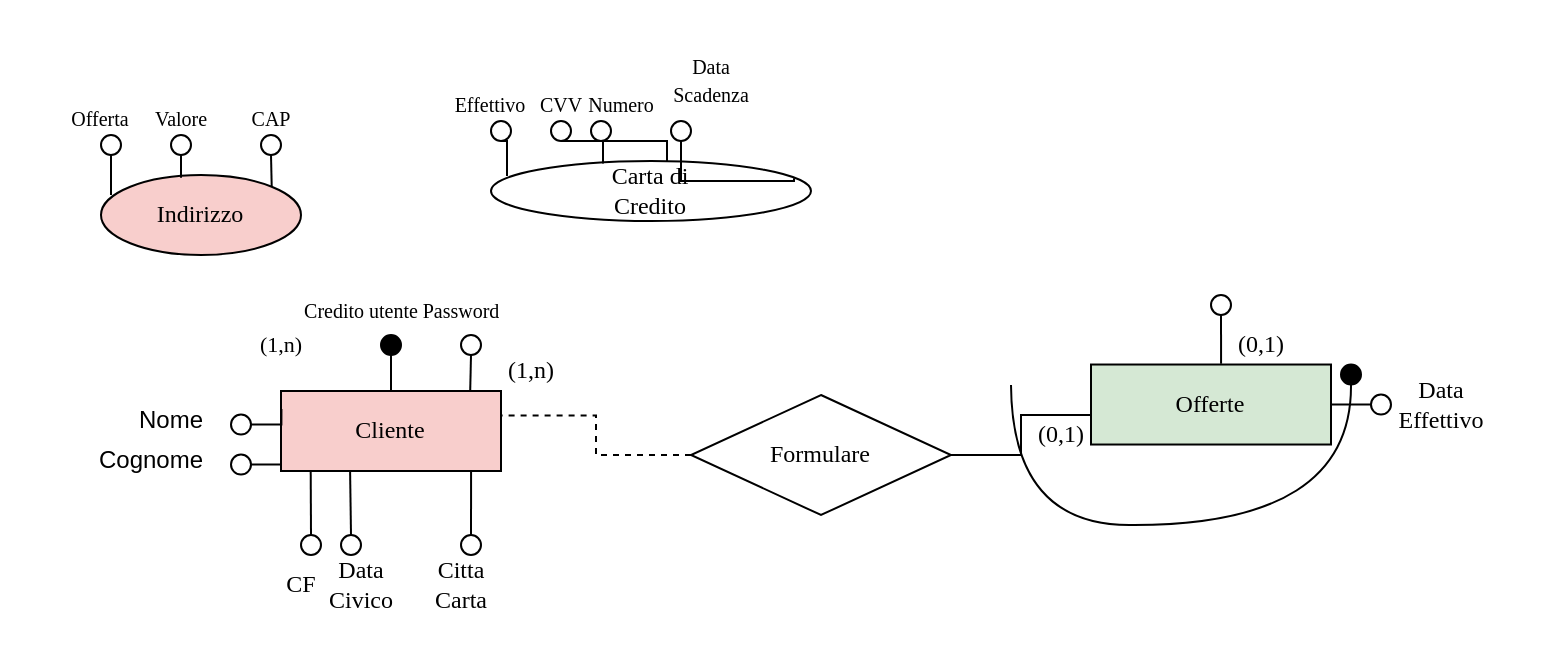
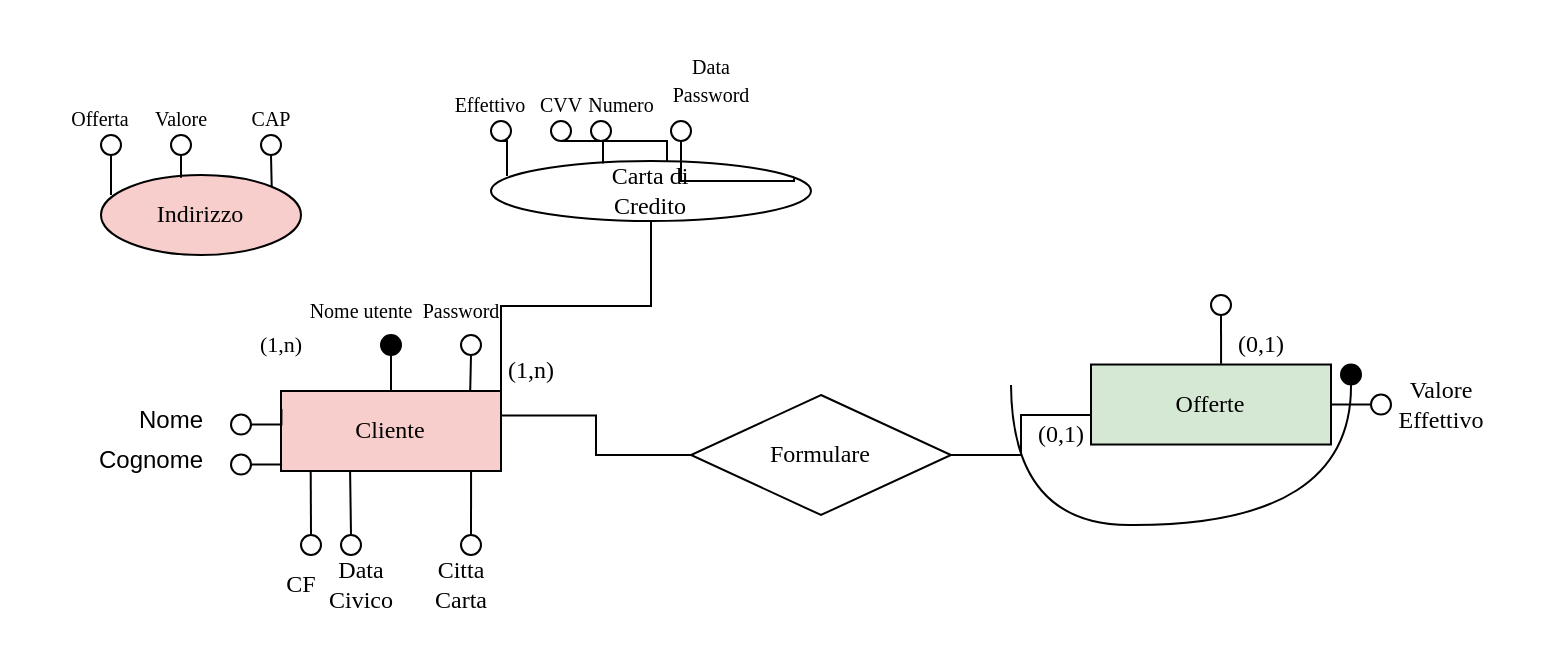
  <mxCell id="0" />
  <mxCell id="1" parent="0" />
+ <mxCell id="2" style="edgeStyle=orthogonalEdgeStyle;rounded=0;orthogonalLoop=1;jettySize=auto;html=1;exitX=1;exitY=0;exitDx=0;exitDy=0;entryX=0.5;entryY=1;entryDx=0;entryDy=0;endArrow=none;startFill=0;" edge="1" parent="1" source="4" target="5"><mxGeometry relative="1" as="geometry" /></mxCell>
  <mxCell id="3" style="edgeStyle=orthogonalEdgeStyle;rounded=0;orthogonalLoop=1;jettySize=auto;html=1;exitX=0.5;exitY=0;exitDx=0;exitDy=0;entryX=0.5;entryY=1;entryDx=0;entryDy=0;endArrow=none;startFill=0;" edge="1" parent="1" source="4" target="32"><mxGeometry relative="1" as="geometry" /></mxCell>
  <mxCell id="4" value="&lt;font&gt;Cliente&lt;/font&gt;" style="whiteSpace=wrap;html=1;align=center;fontFamily=Times New Roman;fillColor=#f8cecc;" parent="1" vertex="1"><mxGeometry x="140" y="195" width="110" height="40" as="geometry" /></mxCell>
  <mxCell id="5" value="&lt;font&gt;Carta di&lt;br&gt;Credito&lt;/font&gt;" style="ellipse;whiteSpace=wrap;html=1;align=center;fontFamily=Times New Roman;" parent="1" vertex="1"><mxGeometry x="245" y="80" width="160" height="30" as="geometry" /></mxCell>
  <mxCell id="6" value="" style="ellipse;whiteSpace=wrap;html=1;aspect=fixed;fontFamily=Times New Roman;" parent="1" vertex="1"><mxGeometry x="245" y="60" width="10" height="10" as="geometry" /></mxCell>
  <mxCell id="7" value="" style="ellipse;whiteSpace=wrap;html=1;aspect=fixed;fontFamily=Times New Roman;" parent="1" vertex="1"><mxGeometry x="275" y="60" width="10" height="10" as="geometry" /></mxCell>
  <mxCell id="8" style="edgeStyle=orthogonalEdgeStyle;rounded=0;orthogonalLoop=1;jettySize=auto;html=1;exitX=0.5;exitY=1;exitDx=0;exitDy=0;entryX=0.05;entryY=0.25;entryDx=0;entryDy=0;entryPerimeter=0;endArrow=none;startFill=0;fontFamily=Times New Roman;" parent="1" source="6" target="5" edge="1"><mxGeometry relative="1" as="geometry" /></mxCell>
  <mxCell id="9" style="edgeStyle=orthogonalEdgeStyle;rounded=0;orthogonalLoop=1;jettySize=auto;html=1;exitX=0.5;exitY=1;exitDx=0;exitDy=0;entryX=0.35;entryY=0.041;entryDx=0;entryDy=0;entryPerimeter=0;endArrow=none;startFill=0;fontFamily=Times New Roman;" parent="1" source="7" target="5" edge="1"><mxGeometry relative="1" as="geometry" /></mxCell>
  <mxCell id="10" value="" style="ellipse;whiteSpace=wrap;html=1;aspect=fixed;fontFamily=Times New Roman;" parent="1" vertex="1"><mxGeometry x="295" y="60" width="10" height="10" as="geometry" /></mxCell>
  <mxCell id="11" value="" style="ellipse;whiteSpace=wrap;html=1;aspect=fixed;fontFamily=Times New Roman;" parent="1" vertex="1"><mxGeometry x="335" y="60" width="10" height="10" as="geometry" /></mxCell>
  <mxCell id="12" style="edgeStyle=orthogonalEdgeStyle;rounded=0;orthogonalLoop=1;jettySize=auto;html=1;exitX=0.5;exitY=1;exitDx=0;exitDy=0;entryX=0.55;entryY=0.003;entryDx=0;entryDy=0;entryPerimeter=0;endArrow=none;startFill=0;fontFamily=Times New Roman;" parent="1" source="10" target="5" edge="1"><mxGeometry relative="1" as="geometry" /></mxCell>
  <mxCell id="13" value="&lt;font style=&quot;font-size: 10px;&quot;&gt;Effettivo&lt;/font&gt;" style="text;html=1;align=center;verticalAlign=middle;whiteSpace=wrap;rounded=0;fontFamily=Times New Roman;fontSize=12;fontColor=default;labelBackgroundColor=default;" parent="1" vertex="1"><mxGeometry x="215" y="37" width="60" height="30" as="geometry" /></mxCell>
  <mxCell id="14" value="&lt;font&gt;CVV&lt;/font&gt;" style="text;html=1;align=center;verticalAlign=middle;resizable=0;points=[];autosize=1;strokeColor=none;fillColor=none;fontFamily=Times New Roman;fontSize=10;fontColor=default;labelBackgroundColor=default;" parent="1" vertex="1"><mxGeometry x="260" y="37" width="40" height="30" as="geometry" /></mxCell>
  <mxCell id="15" value="&lt;font&gt;Numero&lt;/font&gt;" style="text;html=1;align=center;verticalAlign=middle;resizable=0;points=[];autosize=1;strokeColor=none;fillColor=none;fontFamily=Times New Roman;fontSize=10;fontColor=default;labelBackgroundColor=default;" parent="1" vertex="1"><mxGeometry x="280" y="37" width="60" height="30" as="geometry" /></mxCell>
  <mxCell id="16" value="" style="ellipse;whiteSpace=wrap;html=1;aspect=fixed;fontFamily=Times New Roman;" parent="1" vertex="1"><mxGeometry x="230" y="267" width="10" height="10" as="geometry" /></mxCell>
  <mxCell id="17" value="" style="ellipse;whiteSpace=wrap;html=1;aspect=fixed;fontFamily=Times New Roman;" parent="1" vertex="1"><mxGeometry x="170" y="267" width="10" height="10" as="geometry" /></mxCell>
  <mxCell id="18" value="" style="ellipse;whiteSpace=wrap;html=1;aspect=fixed;fillColor=#FFFFFF;fontFamily=Times New Roman;" parent="1" vertex="1"><mxGeometry x="150" y="267" width="10" height="10" as="geometry" /></mxCell>
  <mxCell id="19" style="edgeStyle=orthogonalEdgeStyle;shape=connector;rounded=0;orthogonalLoop=1;jettySize=auto;html=1;exitX=0.5;exitY=0;exitDx=0;exitDy=0;entryX=0.135;entryY=0.99;entryDx=0;entryDy=0;entryPerimeter=0;strokeColor=default;align=center;verticalAlign=middle;fontFamily=Times New Roman;fontSize=7;fontColor=default;labelBackgroundColor=default;autosize=1;resizable=0;startFill=0;endArrow=none;" parent="1" source="18" target="4" edge="1"><mxGeometry relative="1" as="geometry" /></mxCell>
  <mxCell id="20" value="&lt;font&gt;CF&lt;/font&gt;" style="text;html=1;align=center;verticalAlign=middle;resizable=0;points=[];autosize=1;strokeColor=none;fillColor=none;fontFamily=Times New Roman;fontSize=12;fontColor=default;labelBackgroundColor=default;" parent="1" vertex="1"><mxGeometry x="130" y="277" width="40" height="30" as="geometry" /></mxCell>
  <mxCell id="21" style="edgeStyle=orthogonalEdgeStyle;shape=connector;rounded=0;orthogonalLoop=1;jettySize=auto;html=1;exitX=0.5;exitY=0;exitDx=0;exitDy=0;entryX=0.314;entryY=0.988;entryDx=0;entryDy=0;entryPerimeter=0;strokeColor=default;align=center;verticalAlign=middle;fontFamily=Times New Roman;fontSize=7;fontColor=default;labelBackgroundColor=default;autosize=1;resizable=0;startFill=0;endArrow=none;" parent="1" source="17" target="4" edge="1"><mxGeometry relative="1" as="geometry" /></mxCell>
  <mxCell id="22" value="&lt;font&gt;Data&lt;br&gt;Civico&lt;/font&gt;" style="text;html=1;align=center;verticalAlign=middle;resizable=0;points=[];autosize=1;strokeColor=none;fillColor=none;fontFamily=Times New Roman;fontSize=12;fontColor=default;labelBackgroundColor=default;" parent="1" vertex="1"><mxGeometry x="150" y="272" width="60" height="40" as="geometry" /></mxCell>
  <mxCell id="23" value="&lt;font&gt;Citta&lt;br&gt;Carta&lt;/font&gt;" style="text;html=1;align=center;verticalAlign=middle;resizable=0;points=[];autosize=1;strokeColor=none;fillColor=none;fontFamily=Times New Roman;fontSize=12;fontColor=default;labelBackgroundColor=default;" parent="1" vertex="1"><mxGeometry x="200" y="272" width="60" height="40" as="geometry" /></mxCell>
  <mxCell id="24" style="edgeStyle=orthogonalEdgeStyle;shape=connector;rounded=0;orthogonalLoop=1;jettySize=auto;html=1;exitX=1;exitY=0.5;exitDx=0;exitDy=0;entryX=0;entryY=0.75;entryDx=0;entryDy=0;strokeColor=default;align=center;verticalAlign=middle;fontFamily=Times New Roman;fontSize=11;fontColor=default;labelBackgroundColor=default;startFill=0;endArrow=none;" parent="1" source="25" target="4" edge="1"><mxGeometry relative="1" as="geometry" /></mxCell>
  <mxCell id="25" value="" style="ellipse;whiteSpace=wrap;html=1;aspect=fixed;fontFamily=Times New Roman;" parent="1" vertex="1"><mxGeometry x="115" y="226.76" width="10" height="10" as="geometry" /></mxCell>
  <mxCell id="26" style="edgeStyle=orthogonalEdgeStyle;shape=connector;rounded=0;orthogonalLoop=1;jettySize=auto;html=1;exitX=0.5;exitY=0;exitDx=0;exitDy=0;entryX=0.864;entryY=1.002;entryDx=0;entryDy=0;entryPerimeter=0;strokeColor=default;align=center;verticalAlign=middle;fontFamily=Times New Roman;fontSize=11;fontColor=default;labelBackgroundColor=default;startFill=0;endArrow=none;" parent="1" source="16" target="4" edge="1"><mxGeometry relative="1" as="geometry" /></mxCell>
  <mxCell id="27" value="" style="ellipse;whiteSpace=wrap;html=1;aspect=fixed;fontFamily=Times New Roman;" parent="1" vertex="1"><mxGeometry x="115" y="206.76" width="10" height="10" as="geometry" /></mxCell>
  <mxCell id="28" style="edgeStyle=orthogonalEdgeStyle;shape=connector;rounded=0;orthogonalLoop=1;jettySize=auto;html=1;exitX=1;exitY=0.5;exitDx=0;exitDy=0;entryX=0.002;entryY=0.224;entryDx=0;entryDy=0;entryPerimeter=0;strokeColor=default;align=center;verticalAlign=middle;fontFamily=Times New Roman;fontSize=11;fontColor=default;labelBackgroundColor=default;startFill=0;endArrow=none;" parent="1" source="27" target="4" edge="1"><mxGeometry relative="1" as="geometry" /></mxCell>
  <mxCell id="29" value="&lt;font&gt;(1,n)&lt;/font&gt;" style="text;html=1;align=center;verticalAlign=middle;resizable=0;points=[];autosize=1;strokeColor=none;fillColor=none;fontFamily=Times New Roman;fontSize=12;fontColor=default;labelBackgroundColor=default;" parent="1" vertex="1"><mxGeometry x="240" y="170" width="50" height="30" as="geometry" /></mxCell>
  <mxCell id="30" style="edgeStyle=orthogonalEdgeStyle;rounded=0;orthogonalLoop=1;jettySize=auto;html=1;exitX=0.5;exitY=1;exitDx=0;exitDy=0;entryX=0.947;entryY=0.288;entryDx=0;entryDy=0;entryPerimeter=0;endArrow=none;startFill=0;fontFamily=Times New Roman;" parent="1" source="11" target="5" edge="1"><mxGeometry relative="1" as="geometry" /></mxCell>
  <mxCell id="31" value="&lt;font&gt;Password&lt;/font&gt;" style="text;html=1;align=center;verticalAlign=middle;resizable=0;points=[];autosize=1;strokeColor=none;fillColor=none;fontSize=10;fontFamily=Times New Roman;" parent="1" vertex="1"><mxGeometry x="200" y="140" width="60" height="30" as="geometry" /></mxCell>
  <mxCell id="32" value="" style="ellipse;whiteSpace=wrap;html=1;aspect=fixed;fillColor=#000000;fontFamily=Times New Roman;" parent="1" vertex="1"><mxGeometry x="190" y="167" width="10" height="10" as="geometry" /></mxCell>
  <mxCell id="33" value="" style="ellipse;whiteSpace=wrap;html=1;aspect=fixed;fontFamily=Times New Roman;" parent="1" vertex="1"><mxGeometry x="230" y="167" width="10" height="10" as="geometry" /></mxCell>
- <mxCell id="34" value="Credito utente" style="text;html=1;align=center;verticalAlign=middle;resizable=0;points=[];autosize=1;strokeColor=none;fillColor=none;fontFamily=Times New Roman;fontSize=10;fontColor=default;labelBackgroundColor=default;" parent="1" vertex="1"><mxGeometry x="145" y="140" width="70" height="30" as="geometry" /></mxCell>
- <mxCell id="35" value="&lt;span style=&quot;font-family: &amp;quot;Times New Roman&amp;quot;; font-size: 10px;&quot;&gt;Data&lt;/span&gt;&lt;br style=&quot;font-family: &amp;quot;Times New Roman&amp;quot;; font-size: 10px;&quot;&gt;&lt;span style=&quot;font-family: &amp;quot;Times New Roman&amp;quot;; font-size: 10px;&quot;&gt;Scadenza&lt;/span&gt;" style="text;html=1;align=center;verticalAlign=middle;resizable=0;points=[];autosize=1;strokeColor=none;fillColor=none;fontFamily=Helvetica;fontSize=11;fontColor=default;labelBackgroundColor=default;" parent="1" vertex="1"><mxGeometry x="325" y="20" width="60" height="40" as="geometry" /></mxCell>
+ <mxCell id="34" value="Nome utente" style="text;html=1;align=center;verticalAlign=middle;resizable=0;points=[];autosize=1;strokeColor=none;fillColor=none;fontFamily=Times New Roman;fontSize=10;fontColor=default;labelBackgroundColor=default;" parent="1" vertex="1"><mxGeometry x="145" y="140" width="70" height="30" as="geometry" /></mxCell>
+ <mxCell id="35" value="&lt;span style=&quot;font-family: &amp;quot;Times New Roman&amp;quot;; font-size: 10px;&quot;&gt;Data&lt;/span&gt;&lt;br style=&quot;font-family: &amp;quot;Times New Roman&amp;quot;; font-size: 10px;&quot;&gt;&lt;span style=&quot;font-family: &amp;quot;Times New Roman&amp;quot;; font-size: 10px;&quot;&gt;Password&lt;/span&gt;" style="text;html=1;align=center;verticalAlign=middle;resizable=0;points=[];autosize=1;strokeColor=none;fillColor=none;fontFamily=Helvetica;fontSize=11;fontColor=default;labelBackgroundColor=default;" parent="1" vertex="1"><mxGeometry x="325" y="20" width="60" height="40" as="geometry" /></mxCell>
  <mxCell id="36" value="" style="ellipse;whiteSpace=wrap;html=1;aspect=fixed;fontFamily=Times New Roman;" vertex="1" parent="1"><mxGeometry x="605" y="147" width="10" height="10" as="geometry" /></mxCell>
  <mxCell id="37" value="&lt;font style=&quot;&quot;&gt;Formulare&lt;/font&gt;" style="shape=rhombus;perimeter=rhombusPerimeter;whiteSpace=wrap;html=1;align=center;fontFamily=Times New Roman;" vertex="1" parent="1"><mxGeometry x="345" y="197" width="130" height="60" as="geometry" /></mxCell>
  <mxCell id="38" value="&lt;font&gt;Offerte&lt;/font&gt;" style="whiteSpace=wrap;html=1;align=center;fontFamily=Times New Roman;fillColor=#d5e8d4;" vertex="1" parent="1"><mxGeometry x="545" y="181.76" width="120" height="40" as="geometry" /></mxCell>
  <mxCell id="39" style="edgeStyle=orthogonalEdgeStyle;shape=connector;rounded=0;orthogonalLoop=1;jettySize=auto;html=1;exitX=0;exitY=0.5;exitDx=0;exitDy=0;entryX=1;entryY=0.5;entryDx=0;entryDy=0;strokeColor=default;align=center;verticalAlign=middle;fontFamily=Times New Roman;fontSize=11;fontColor=default;labelBackgroundColor=default;startFill=0;endArrow=none;" edge="1" parent="1" source="40" target="38"><mxGeometry relative="1" as="geometry" /></mxCell>
  <mxCell id="40" value="" style="ellipse;whiteSpace=wrap;html=1;aspect=fixed;fontFamily=Times New Roman;" vertex="1" parent="1"><mxGeometry x="685" y="196.76" width="10" height="10" as="geometry" /></mxCell>
- <mxCell id="41" value="&lt;font&gt;Data&lt;br&gt;Effettivo&lt;/font&gt;" style="text;html=1;align=center;verticalAlign=middle;resizable=0;points=[];autosize=1;strokeColor=none;fillColor=none;fontFamily=Times New Roman;fontSize=12;fontColor=default;labelBackgroundColor=default;" vertex="1" parent="1"><mxGeometry x="685" y="181.76" width="70" height="40" as="geometry" /></mxCell>
+ <mxCell id="41" value="&lt;font&gt;Valore&lt;br&gt;Effettivo&lt;/font&gt;" style="text;html=1;align=center;verticalAlign=middle;resizable=0;points=[];autosize=1;strokeColor=none;fillColor=none;fontFamily=Times New Roman;fontSize=12;fontColor=default;labelBackgroundColor=default;" vertex="1" parent="1"><mxGeometry x="685" y="181.76" width="70" height="40" as="geometry" /></mxCell>
  <mxCell id="42" style="edgeStyle=orthogonalEdgeStyle;shape=connector;rounded=0;orthogonalLoop=1;jettySize=auto;html=1;exitX=1;exitY=0.5;exitDx=0;exitDy=0;entryX=-0.004;entryY=0.63;entryDx=0;entryDy=0;entryPerimeter=0;strokeColor=default;align=center;verticalAlign=middle;fontFamily=Times New Roman;fontSize=11;fontColor=default;labelBackgroundColor=default;startFill=0;endArrow=none;" edge="1" parent="1" source="37" target="38"><mxGeometry relative="1" as="geometry" /></mxCell>
  <mxCell id="43" value="&lt;font&gt;(0,1)&lt;/font&gt;" style="text;html=1;align=center;verticalAlign=middle;resizable=0;points=[];autosize=1;strokeColor=none;fillColor=none;fontFamily=Times New Roman;fontSize=12;fontColor=default;labelBackgroundColor=default;" vertex="1" parent="1"><mxGeometry x="505" y="202.4" width="50" height="30" as="geometry" /></mxCell>
  <mxCell id="44" style="edgeStyle=orthogonalEdgeStyle;shape=connector;rounded=0;orthogonalLoop=1;jettySize=auto;html=1;exitX=0.5;exitY=1;exitDx=0;exitDy=0;strokeColor=default;align=center;verticalAlign=middle;fontFamily=Times New Roman;fontSize=11;fontColor=default;labelBackgroundColor=default;startFill=0;endArrow=none;entryX=0.542;entryY=-0.01;entryDx=0;entryDy=0;entryPerimeter=0;" edge="1" parent="1" source="36" target="38"><mxGeometry relative="1" as="geometry"><mxPoint x="610" y="177" as="targetPoint" /></mxGeometry></mxCell>
  <mxCell id="45" value="&lt;font&gt;(0,1)&lt;/font&gt;" style="text;html=1;align=center;verticalAlign=middle;resizable=0;points=[];autosize=1;strokeColor=none;fillColor=none;fontSize=12;fontFamily=Times New Roman;" vertex="1" parent="1"><mxGeometry x="605" y="157.4" width="50" height="30" as="geometry" /></mxCell>
  <mxCell id="46" value="" style="ellipse;whiteSpace=wrap;html=1;aspect=fixed;fontFamily=Times New Roman;fillColor=#000000;" vertex="1" parent="1"><mxGeometry x="670" y="181.76" width="10" height="10" as="geometry" /></mxCell>
  <mxCell id="47" value="" style="endArrow=none;html=1;rounded=0;edgeStyle=orthogonalEdgeStyle;curved=1;" edge="1" parent="1"><mxGeometry width="50" height="50" relative="1" as="geometry"><mxPoint x="565" y="262" as="sourcePoint" /><mxPoint x="675" y="192" as="targetPoint" /></mxGeometry></mxCell>
  <mxCell id="48" value="" style="endArrow=none;html=1;rounded=0;edgeStyle=orthogonalEdgeStyle;curved=1;" edge="1" parent="1"><mxGeometry width="50" height="50" relative="1" as="geometry"><mxPoint x="565" y="262" as="sourcePoint" /><mxPoint x="505" y="192" as="targetPoint" /></mxGeometry></mxCell>
  <mxCell id="49" value="Nome" style="text;html=1;align=center;verticalAlign=middle;resizable=0;points=[];autosize=1;strokeColor=none;fillColor=none;" vertex="1" parent="1"><mxGeometry x="55" y="195" width="60" height="30" as="geometry" /></mxCell>
  <mxCell id="50" value="Cognome" style="text;html=1;align=center;verticalAlign=middle;resizable=0;points=[];autosize=1;strokeColor=none;fillColor=none;" vertex="1" parent="1"><mxGeometry x="35" y="215" width="80" height="30" as="geometry" /></mxCell>
  <mxCell id="51" style="edgeStyle=orthogonalEdgeStyle;rounded=0;orthogonalLoop=1;jettySize=auto;html=1;exitX=0.5;exitY=1;exitDx=0;exitDy=0;entryX=0.86;entryY=0;entryDx=0;entryDy=0;entryPerimeter=0;fontFamily=Times New Roman;endArrow=none;startFill=0;" edge="1" parent="1" source="33" target="4"><mxGeometry relative="1" as="geometry" /></mxCell>
  <mxCell id="52" value="Indirizzo" style="ellipse;whiteSpace=wrap;html=1;align=center;fontFamily=Times New Roman;fillColor=#f8cecc;" vertex="1" parent="1"><mxGeometry x="50" y="87" width="100" height="40" as="geometry" /></mxCell>
  <mxCell id="53" value="" style="ellipse;whiteSpace=wrap;html=1;aspect=fixed;fontFamily=Times New Roman;" vertex="1" parent="1"><mxGeometry x="50" y="67" width="10" height="10" as="geometry" /></mxCell>
  <mxCell id="54" value="" style="ellipse;whiteSpace=wrap;html=1;aspect=fixed;fontFamily=Times New Roman;" vertex="1" parent="1"><mxGeometry x="130" y="67" width="10" height="10" as="geometry" /></mxCell>
  <mxCell id="55" style="edgeStyle=orthogonalEdgeStyle;rounded=0;orthogonalLoop=1;jettySize=auto;html=1;exitX=0.5;exitY=1;exitDx=0;exitDy=0;entryX=0.05;entryY=0.25;entryDx=0;entryDy=0;entryPerimeter=0;endArrow=none;startFill=0;fontFamily=Times New Roman;" edge="1" parent="1" source="53" target="52"><mxGeometry relative="1" as="geometry" /></mxCell>
  <mxCell id="56" style="edgeStyle=orthogonalEdgeStyle;rounded=0;orthogonalLoop=1;jettySize=auto;html=1;exitX=0.5;exitY=1;exitDx=0;exitDy=0;entryX=1;entryY=0;entryDx=0;entryDy=0;endArrow=none;startFill=0;fontFamily=Times New Roman;" edge="1" parent="1" target="52"><mxGeometry relative="1" as="geometry"><mxPoint x="135" as="sourcePoint" y="77" /><mxPoint x="135" y="88.64" as="targetPoint" /></mxGeometry></mxCell>
  <mxCell id="57" value="" style="ellipse;whiteSpace=wrap;html=1;aspect=fixed;fontFamily=Times New Roman;" vertex="1" parent="1"><mxGeometry x="85" y="67" width="10" height="10" as="geometry" /></mxCell>
  <mxCell id="58" value="&lt;font style=&quot;font-size: 10px;&quot;&gt;Offerta&lt;/font&gt;" style="text;html=1;align=center;verticalAlign=middle;whiteSpace=wrap;rounded=0;fontFamily=Times New Roman;fontSize=12;fontColor=default;labelBackgroundColor=default;" vertex="1" parent="1"><mxGeometry x="20" y="44" width="60" height="30" as="geometry" /></mxCell>
  <mxCell id="59" value="&lt;font&gt;CAP&lt;/font&gt;" style="text;html=1;align=center;verticalAlign=middle;resizable=0;points=[];autosize=1;strokeColor=none;fillColor=none;fontFamily=Times New Roman;fontSize=10;fontColor=default;labelBackgroundColor=default;" vertex="1" parent="1"><mxGeometry x="115" y="44" width="40" height="30" as="geometry" /></mxCell>
  <mxCell id="60" value="&lt;font&gt;Valore&lt;/font&gt;" style="text;html=1;align=center;verticalAlign=middle;resizable=0;points=[];autosize=1;strokeColor=none;fillColor=none;fontFamily=Times New Roman;fontSize=10;fontColor=default;labelBackgroundColor=default;" vertex="1" parent="1"><mxGeometry x="65" y="44" width="50" height="30" as="geometry" /></mxCell>
  <mxCell id="61" style="edgeStyle=orthogonalEdgeStyle;rounded=0;orthogonalLoop=1;jettySize=auto;html=1;exitX=0.5;exitY=1;exitDx=0;exitDy=0;entryX=0.4;entryY=0.035;entryDx=0;entryDy=0;entryPerimeter=0;fontFamily=Times New Roman;endArrow=none;startFill=0;" edge="1" parent="1" source="57" target="52"><mxGeometry relative="1" as="geometry" /></mxCell>
  <mxCell id="62" value="(1,n)" style="text;html=1;align=center;verticalAlign=middle;resizable=0;points=[];autosize=1;strokeColor=none;fillColor=none;fontSize=11;fontFamily=Times New Roman;" vertex="1" parent="1"><mxGeometry x="120" y="157" width="40" height="30" as="geometry" /></mxCell>
- <mxCell id="63" style="edgeStyle=orthogonalEdgeStyle;rounded=0;orthogonalLoop=1;jettySize=auto;html=1;exitX=0;exitY=0.5;exitDx=0;exitDy=0;entryX=1.002;entryY=0.306;entryDx=0;entryDy=0;entryPerimeter=0;endArrow=none;startFill=0;dashed=1;" edge="1" parent="1" source="37" target="4"><mxGeometry relative="1" as="geometry" /></mxCell>
+ <mxCell id="63" style="edgeStyle=orthogonalEdgeStyle;rounded=0;orthogonalLoop=1;jettySize=auto;html=1;exitX=0;exitY=0.5;exitDx=0;exitDy=0;entryX=1.002;entryY=0.306;entryDx=0;entryDy=0;entryPerimeter=0;endArrow=none;startFill=0;" edge="1" parent="1" source="37" target="4"><mxGeometry relative="1" as="geometry" /></mxCell>
